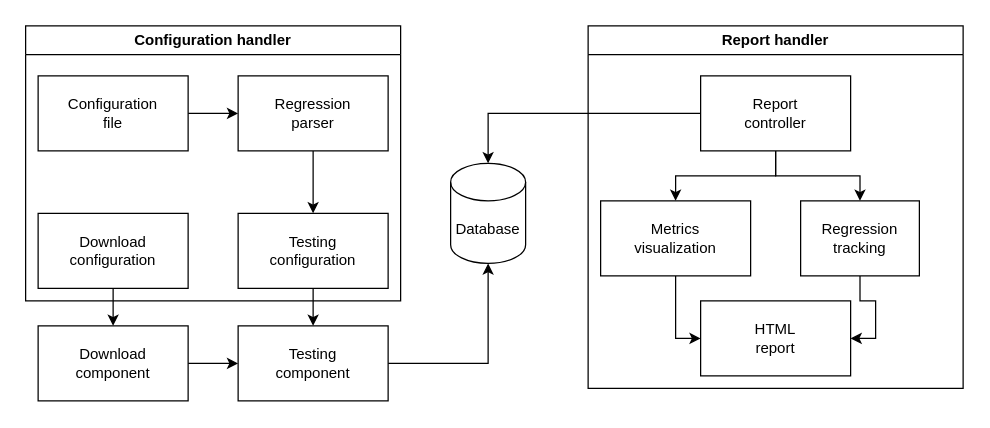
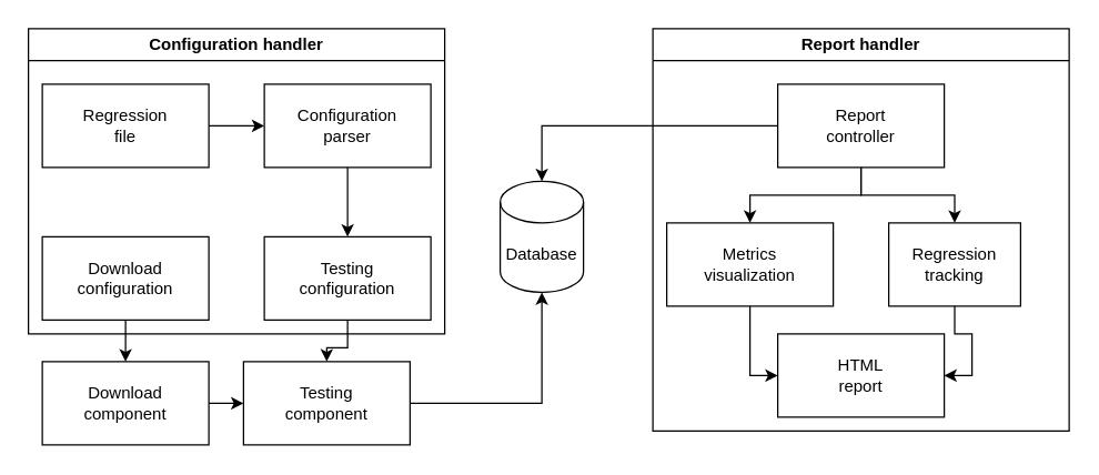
  <mxCell id="0" />
  <mxCell id="1" parent="0" />
  <mxCell id="2" style="edgeStyle=orthogonalEdgeStyle;rounded=0;orthogonalLoop=1;jettySize=auto;html=1;" parent="1" source="3" target="5" edge="1"><mxGeometry relative="1" as="geometry" /></mxCell>
  <mxCell id="3" value="Download&lt;div&gt;component&lt;/div&gt;" style="rounded=0;whiteSpace=wrap;html=1;" parent="1" vertex="1"><mxGeometry x="30" y="260" width="120" height="60" as="geometry" /></mxCell>
  <mxCell id="4" style="edgeStyle=orthogonalEdgeStyle;rounded=0;orthogonalLoop=1;jettySize=auto;html=1;" parent="1" source="5" target="6" edge="1"><mxGeometry relative="1" as="geometry" /></mxCell>
- <mxCell id="5" value="Testing&lt;div&gt;component&lt;/div&gt;" style="rounded=0;whiteSpace=wrap;html=1;" parent="1" vertex="1"><mxGeometry x="190" y="260" width="120" height="60" as="geometry" /></mxCell>
+ <mxCell id="5" value="Testing&lt;div&gt;component&lt;/div&gt;" style="rounded=0;whiteSpace=wrap;html=1;" parent="1" vertex="1"><mxGeometry x="175" y="260" width="120" height="60" as="geometry" /></mxCell>
  <mxCell id="6" value="Database" style="shape=cylinder3;whiteSpace=wrap;html=1;boundedLbl=1;backgroundOutline=1;size=15;" parent="1" vertex="1"><mxGeometry x="360" y="130" width="60" height="80" as="geometry" /></mxCell>
  <mxCell id="7" value="Configuration handler" style="swimlane;whiteSpace=wrap;html=1;" parent="1" vertex="1"><mxGeometry x="20" width="300" height="220" as="geometry" y="20" /></mxCell>
  <mxCell id="8" style="edgeStyle=orthogonalEdgeStyle;rounded=0;orthogonalLoop=1;jettySize=auto;html=1;exitX=1;exitY=0.5;exitDx=0;exitDy=0;entryX=0;entryY=0.5;entryDx=0;entryDy=0;" parent="7" source="9" target="11" edge="1"><mxGeometry relative="1" as="geometry" /></mxCell>
- <mxCell id="9" value="Configuration&lt;div&gt;file&lt;/div&gt;" style="rounded=0;whiteSpace=wrap;html=1;" parent="7" vertex="1"><mxGeometry x="10" y="40" width="120" height="60" as="geometry" /></mxCell>
+ <mxCell id="9" value="Regression&lt;div&gt;file&lt;/div&gt;" style="rounded=0;whiteSpace=wrap;html=1;" parent="7" vertex="1"><mxGeometry x="10" y="40" width="120" height="60" as="geometry" /></mxCell>
  <mxCell id="10" style="edgeStyle=orthogonalEdgeStyle;rounded=0;orthogonalLoop=1;jettySize=auto;html=1;" parent="7" source="11" target="13" edge="1"><mxGeometry relative="1" as="geometry" /></mxCell>
- <mxCell id="11" value="Regression&lt;div&gt;parser&lt;/div&gt;" style="rounded=0;whiteSpace=wrap;html=1;" parent="7" vertex="1"><mxGeometry x="170" y="40" width="120" height="60" as="geometry" /></mxCell>
+ <mxCell id="11" value="Configuration&lt;div&gt;parser&lt;/div&gt;" style="rounded=0;whiteSpace=wrap;html=1;" parent="7" vertex="1"><mxGeometry x="170" y="40" width="120" height="60" as="geometry" /></mxCell>
  <mxCell id="12" value="Download&lt;div&gt;configuration&lt;/div&gt;" style="rounded=0;whiteSpace=wrap;html=1;" parent="7" vertex="1"><mxGeometry x="10" y="150" width="120" height="60" as="geometry" /></mxCell>
  <mxCell id="13" value="Testing&lt;div&gt;configuration&lt;/div&gt;" style="rounded=0;whiteSpace=wrap;html=1;" parent="7" vertex="1"><mxGeometry x="170" y="150" width="120" height="60" as="geometry" /></mxCell>
  <mxCell id="14" style="edgeStyle=orthogonalEdgeStyle;rounded=0;orthogonalLoop=1;jettySize=auto;html=1;exitX=0.5;exitY=1;exitDx=0;exitDy=0;" parent="1" source="12" target="3" edge="1"><mxGeometry relative="1" as="geometry" /></mxCell>
  <mxCell id="15" style="edgeStyle=orthogonalEdgeStyle;rounded=0;orthogonalLoop=1;jettySize=auto;html=1;exitX=0.5;exitY=1;exitDx=0;exitDy=0;" parent="1" source="13" target="5" edge="1"><mxGeometry relative="1" as="geometry" /></mxCell>
  <mxCell id="16" value="Report handler" style="swimlane;whiteSpace=wrap;html=1;" parent="1" vertex="1"><mxGeometry x="470" width="300" height="290" as="geometry" y="20" /></mxCell>
  <mxCell id="17" style="edgeStyle=orthogonalEdgeStyle;rounded=0;orthogonalLoop=1;jettySize=auto;html=1;" parent="16" source="19" target="21" edge="1"><mxGeometry relative="1" as="geometry" /></mxCell>
  <mxCell id="18" style="edgeStyle=orthogonalEdgeStyle;rounded=0;orthogonalLoop=1;jettySize=auto;html=1;" parent="16" source="19" target="23" edge="1"><mxGeometry relative="1" as="geometry" /></mxCell>
  <mxCell id="19" value="Report&lt;div&gt;controller&lt;/div&gt;" style="rounded=0;whiteSpace=wrap;html=1;" parent="16" vertex="1"><mxGeometry x="90" y="40" width="120" height="60" as="geometry" /></mxCell>
  <mxCell id="20" style="edgeStyle=orthogonalEdgeStyle;rounded=0;orthogonalLoop=1;jettySize=auto;html=1;exitX=0.5;exitY=1;exitDx=0;exitDy=0;entryX=0;entryY=0.5;entryDx=0;entryDy=0;" parent="16" source="21" target="24" edge="1"><mxGeometry relative="1" as="geometry" /></mxCell>
  <mxCell id="21" value="Metrics&lt;div&gt;visualization&lt;/div&gt;" style="rounded=0;whiteSpace=wrap;html=1;" parent="16" vertex="1"><mxGeometry x="10" y="140" width="120" height="60" as="geometry" /></mxCell>
  <mxCell id="22" style="edgeStyle=orthogonalEdgeStyle;rounded=0;orthogonalLoop=1;jettySize=auto;html=1;entryX=1;entryY=0.5;entryDx=0;entryDy=0;" parent="16" source="23" target="24" edge="1"><mxGeometry relative="1" as="geometry" /></mxCell>
  <mxCell id="23" value="Regression&lt;div&gt;tracking&lt;/div&gt;" style="rounded=0;whiteSpace=wrap;html=1;" parent="16" vertex="1"><mxGeometry x="170" y="140" width="95" height="60" as="geometry" /></mxCell>
  <mxCell id="24" value="HTML&lt;div&gt;report&lt;/div&gt;" style="rounded=0;whiteSpace=wrap;html=1;" parent="16" vertex="1"><mxGeometry x="90" y="220" width="120" height="60" as="geometry" /></mxCell>
  <mxCell id="25" style="edgeStyle=orthogonalEdgeStyle;rounded=0;orthogonalLoop=1;jettySize=auto;html=1;exitX=0;exitY=0.5;exitDx=0;exitDy=0;" parent="1" source="19" target="6" edge="1"><mxGeometry relative="1" as="geometry" /></mxCell>
